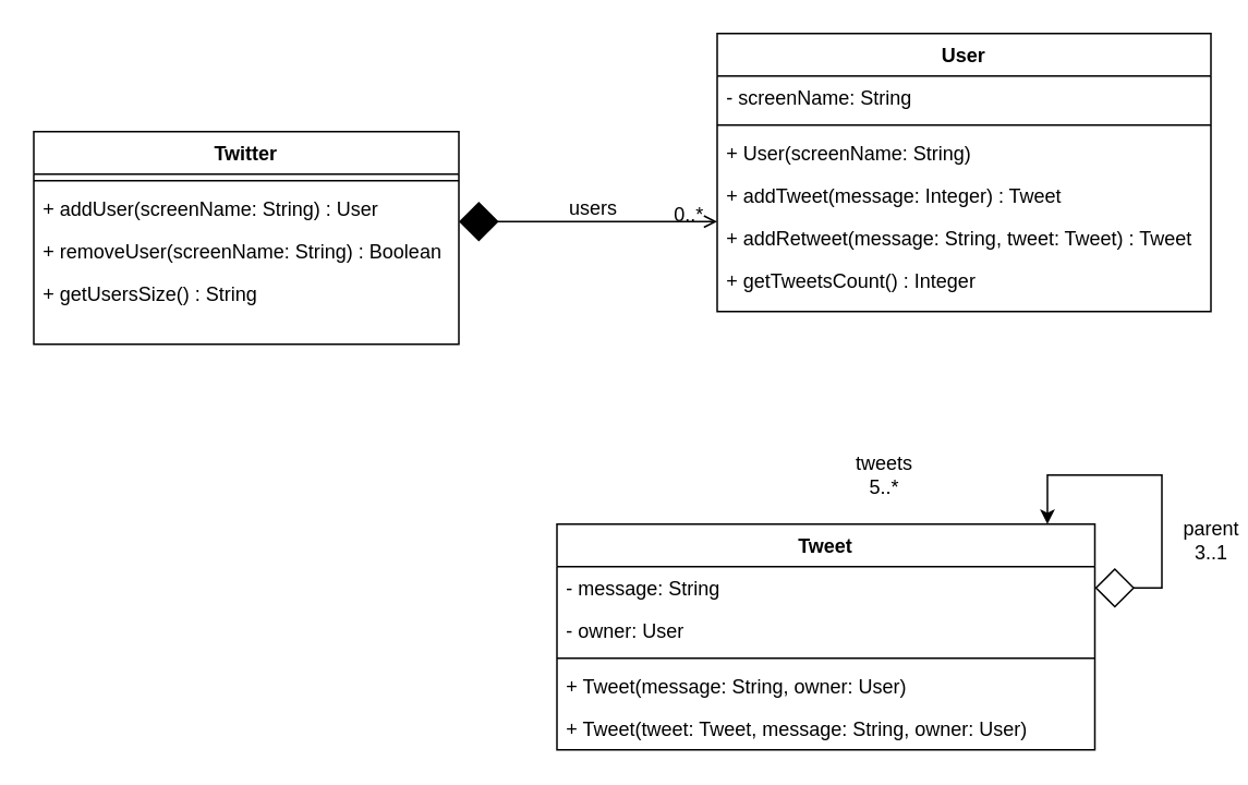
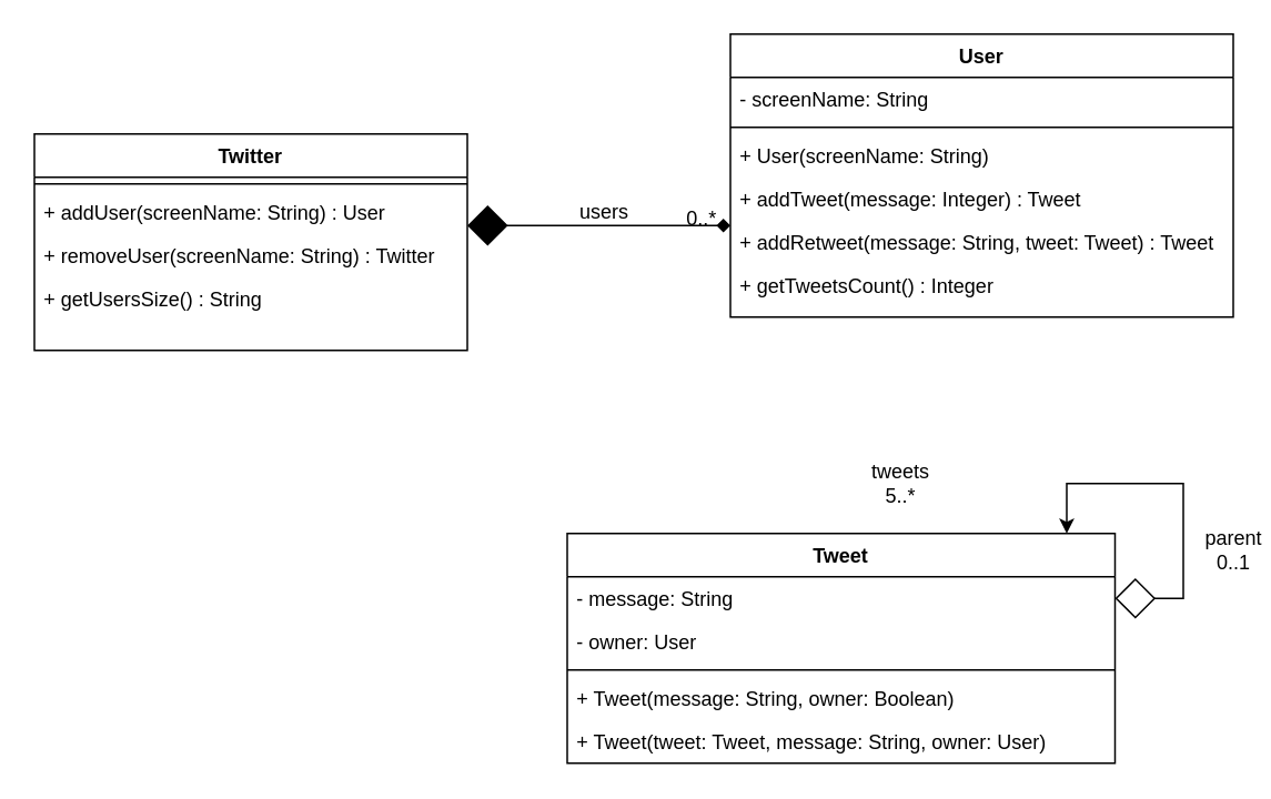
  <mxCell id="0" />
  <mxCell id="1" parent="0" />
  <mxCell id="2" value="Twitter" style="swimlane;fontStyle=1;align=center;verticalAlign=top;childLayout=stackLayout;horizontal=1;startSize=26;horizontalStack=0;resizeParent=1;resizeLast=0;collapsible=1;marginBottom=0;rounded=0;shadow=0;strokeWidth=1;" parent="1" vertex="1"><mxGeometry x="20" y="80" width="260" height="130" as="geometry"><mxRectangle x="230" y="140" width="160" height="26" as="alternateBounds" /></mxGeometry></mxCell>
  <mxCell id="3" value="" style="line;html=1;strokeWidth=1;align=left;verticalAlign=middle;spacingTop=-1;spacingLeft=3;spacingRight=3;rotatable=0;labelPosition=right;points=[];portConstraint=eastwest;" parent="2" vertex="1"><mxGeometry y="26" width="260" height="8" as="geometry" /></mxCell>
  <mxCell id="4" value="+ addUser(screenName: String) : User" style="text;align=left;verticalAlign=top;spacingLeft=4;spacingRight=4;overflow=hidden;rotatable=0;points=[[0,0.5],[1,0.5]];portConstraint=eastwest;" parent="2" vertex="1"><mxGeometry y="34" width="260" height="26" as="geometry" /></mxCell>
- <mxCell id="5" value="+ removeUser(screenName: String) : Boolean" style="text;align=left;verticalAlign=top;spacingLeft=4;spacingRight=4;overflow=hidden;rotatable=0;points=[[0,0.5],[1,0.5]];portConstraint=eastwest;" vertex="1" parent="2"><mxGeometry y="60" width="260" height="26" as="geometry" /></mxCell>
+ <mxCell id="5" value="+ removeUser(screenName: String) : Twitter" style="text;align=left;verticalAlign=top;spacingLeft=4;spacingRight=4;overflow=hidden;rotatable=0;points=[[0,0.5],[1,0.5]];portConstraint=eastwest;" vertex="1" parent="2"><mxGeometry y="60" width="260" height="26" as="geometry" /></mxCell>
  <mxCell id="6" value="+ getUsersSize() : String" style="text;align=left;verticalAlign=top;spacingLeft=4;spacingRight=4;overflow=hidden;rotatable=0;points=[[0,0.5],[1,0.5]];portConstraint=eastwest;" vertex="1" parent="2"><mxGeometry y="86" width="260" height="26" as="geometry" /></mxCell>
  <mxCell id="7" value="User" style="swimlane;fontStyle=1;align=center;verticalAlign=top;childLayout=stackLayout;horizontal=1;startSize=26;horizontalStack=0;resizeParent=1;resizeLast=0;collapsible=1;marginBottom=0;rounded=0;shadow=0;strokeWidth=1;" parent="1" vertex="1"><mxGeometry x="438" y="20" width="302" height="170" as="geometry"><mxRectangle x="550" y="140" width="160" height="26" as="alternateBounds" /></mxGeometry></mxCell>
  <mxCell id="8" value="- screenName: String" style="text;align=left;verticalAlign=top;spacingLeft=4;spacingRight=4;overflow=hidden;rotatable=0;points=[[0,0.5],[1,0.5]];portConstraint=eastwest;" parent="7" vertex="1"><mxGeometry y="26" width="302" height="26" as="geometry" /></mxCell>
  <mxCell id="9" value="" style="line;html=1;strokeWidth=1;align=left;verticalAlign=middle;spacingTop=-1;spacingLeft=3;spacingRight=3;rotatable=0;labelPosition=right;points=[];portConstraint=eastwest;" parent="7" vertex="1"><mxGeometry y="52" width="302" height="8" as="geometry" /></mxCell>
  <mxCell id="10" value="+ User(screenName: String)" style="text;align=left;verticalAlign=top;spacingLeft=4;spacingRight=4;overflow=hidden;rotatable=0;points=[[0,0.5],[1,0.5]];portConstraint=eastwest;" vertex="1" parent="7"><mxGeometry y="60" width="302" height="26" as="geometry" /></mxCell>
  <mxCell id="11" value="+ addTweet(message: Integer) : Tweet" style="text;align=left;verticalAlign=top;spacingLeft=4;spacingRight=4;overflow=hidden;rotatable=0;points=[[0,0.5],[1,0.5]];portConstraint=eastwest;" parent="7" vertex="1"><mxGeometry y="86" width="302" height="26" as="geometry" /></mxCell>
  <mxCell id="12" value="+ addRetweet(message: String, tweet: Tweet) : Tweet" style="text;align=left;verticalAlign=top;spacingLeft=4;spacingRight=4;overflow=hidden;rotatable=0;points=[[0,0.5],[1,0.5]];portConstraint=eastwest;" parent="7" vertex="1"><mxGeometry y="112" width="302" height="26" as="geometry" /></mxCell>
  <mxCell id="13" value="+ getTweetsCount() : Integer" style="text;align=left;verticalAlign=top;spacingLeft=4;spacingRight=4;overflow=hidden;rotatable=0;points=[[0,0.5],[1,0.5]];portConstraint=eastwest;" vertex="1" parent="7"><mxGeometry y="138" width="302" height="26" as="geometry" /></mxCell>
- <mxCell id="14" value="" style="endArrow=open;shadow=0;strokeWidth=1;rounded=0;endFill=1;edgeStyle=elbowEdgeStyle;elbow=vertical;strokeColor=default;startArrow=diamond;startFill=1;jumpSize=23;startSize=22;endSize=6;" parent="1" source="2" target="7" edge="1"><mxGeometry x="0.5" y="41" relative="1" as="geometry"><mxPoint x="310" y="112" as="sourcePoint" /><mxPoint x="470" y="112" as="targetPoint" /><mxPoint x="-40" y="32" as="offset" /></mxGeometry></mxCell>
+ <mxCell id="14" value="" style="endArrow=diamond;shadow=0;strokeWidth=1;rounded=0;endFill=1;edgeStyle=elbowEdgeStyle;elbow=vertical;strokeColor=default;startArrow=diamond;startFill=1;jumpSize=23;startSize=22;endSize=6;" parent="1" source="2" target="7" edge="1"><mxGeometry x="0.5" y="41" relative="1" as="geometry"><mxPoint x="310" y="112" as="sourcePoint" /><mxPoint x="470" y="112" as="targetPoint" /><mxPoint x="-40" y="32" as="offset" /></mxGeometry></mxCell>
  <mxCell id="15" value="0..*" style="resizable=0;align=right;verticalAlign=bottom;labelBackgroundColor=none;fontSize=12;" parent="14" connectable="0" vertex="1"><mxGeometry x="1" relative="1" as="geometry"><mxPoint x="-7" y="4" as="offset" /></mxGeometry></mxCell>
  <mxCell id="16" value="users" style="text;html=1;resizable=0;points=[];;align=center;verticalAlign=middle;labelBackgroundColor=none;rounded=0;shadow=0;strokeWidth=1;fontSize=12;" parent="14" vertex="1" connectable="0"><mxGeometry x="0.5" y="49" relative="1" as="geometry"><mxPoint x="-38" y="40" as="offset" /></mxGeometry></mxCell>
  <mxCell id="17" value="Tweet" style="swimlane;fontStyle=1;align=center;verticalAlign=top;childLayout=stackLayout;horizontal=1;startSize=26;horizontalStack=0;resizeParent=1;resizeLast=0;collapsible=1;marginBottom=0;rounded=0;shadow=0;strokeWidth=1;" vertex="1" parent="1"><mxGeometry x="340" y="320" width="329" height="138" as="geometry"><mxRectangle x="230" y="140" width="160" height="26" as="alternateBounds" /></mxGeometry></mxCell>
  <mxCell id="18" value="- message: String" style="text;align=left;verticalAlign=top;spacingLeft=4;spacingRight=4;overflow=hidden;rotatable=0;points=[[0,0.5],[1,0.5]];portConstraint=eastwest;" vertex="1" parent="17"><mxGeometry y="26" width="329" height="26" as="geometry" /></mxCell>
  <mxCell id="19" value="- owner: User" style="text;align=left;verticalAlign=top;spacingLeft=4;spacingRight=4;overflow=hidden;rotatable=0;points=[[0,0.5],[1,0.5]];portConstraint=eastwest;rounded=0;shadow=0;html=0;" vertex="1" parent="17"><mxGeometry y="52" width="329" height="26" as="geometry" /></mxCell>
  <mxCell id="20" value="" style="line;html=1;strokeWidth=1;align=left;verticalAlign=middle;spacingTop=-1;spacingLeft=3;spacingRight=3;rotatable=0;labelPosition=right;points=[];portConstraint=eastwest;" vertex="1" parent="17"><mxGeometry y="78" width="329" height="8" as="geometry" /></mxCell>
  <mxCell id="21" style="edgeStyle=orthogonalEdgeStyle;rounded=0;jumpSize=23;orthogonalLoop=1;jettySize=auto;html=1;startArrow=diamond;startFill=0;startSize=22;endSize=6;strokeColor=default;exitX=1;exitY=0.5;exitDx=0;exitDy=0;" edge="1" parent="17" source="18"><mxGeometry relative="1" as="geometry"><mxPoint x="300" as="targetPoint" /><Array as="points"><mxPoint x="370" y="39" /><mxPoint x="370" y="-30" /><mxPoint x="300" y="-30" /><mxPoint x="300" y="-1" /></Array></mxGeometry></mxCell>
- <mxCell id="22" value="+ Tweet(message: String, owner: User)" style="text;align=left;verticalAlign=top;spacingLeft=4;spacingRight=4;overflow=hidden;rotatable=0;points=[[0,0.5],[1,0.5]];portConstraint=eastwest;" vertex="1" parent="17"><mxGeometry y="86" width="329" height="26" as="geometry" /></mxCell>
+ <mxCell id="22" value="+ Tweet(message: String, owner: Boolean)" style="text;align=left;verticalAlign=top;spacingLeft=4;spacingRight=4;overflow=hidden;rotatable=0;points=[[0,0.5],[1,0.5]];portConstraint=eastwest;" vertex="1" parent="17"><mxGeometry y="86" width="329" height="26" as="geometry" /></mxCell>
  <mxCell id="23" value="+ Tweet(tweet: Tweet, message: String, owner: User)" style="text;align=left;verticalAlign=top;spacingLeft=4;spacingRight=4;overflow=hidden;rotatable=0;points=[[0,0.5],[1,0.5]];portConstraint=eastwest;" vertex="1" parent="17"><mxGeometry y="112" width="329" height="26" as="geometry" /></mxCell>
  <mxCell id="24" value="tweets&lt;br&gt;5..*" style="text;html=1;resizable=0;points=[];;align=center;verticalAlign=middle;labelBackgroundColor=none;rounded=0;shadow=0;strokeWidth=1;fontSize=12;" vertex="1" connectable="0" parent="1"><mxGeometry x="540.001" y="290" as="geometry"><mxPoint x="-1" y="-1" as="offset" /></mxGeometry></mxCell>
- <mxCell id="25" value="parent&lt;br&gt;3..1" style="text;html=1;resizable=0;points=[];;align=center;verticalAlign=middle;labelBackgroundColor=none;rounded=0;shadow=0;strokeWidth=1;fontSize=12;" vertex="1" connectable="0" parent="1"><mxGeometry x="740.001" y="330" as="geometry"><mxPoint x="-1" y="-1" as="offset" /></mxGeometry></mxCell>
+ <mxCell id="25" value="parent&lt;br&gt;0..1" style="text;html=1;resizable=0;points=[];;align=center;verticalAlign=middle;labelBackgroundColor=none;rounded=0;shadow=0;strokeWidth=1;fontSize=12;" vertex="1" connectable="0" parent="1"><mxGeometry x="740.001" y="330" as="geometry"><mxPoint x="-1" y="-1" as="offset" /></mxGeometry></mxCell>
